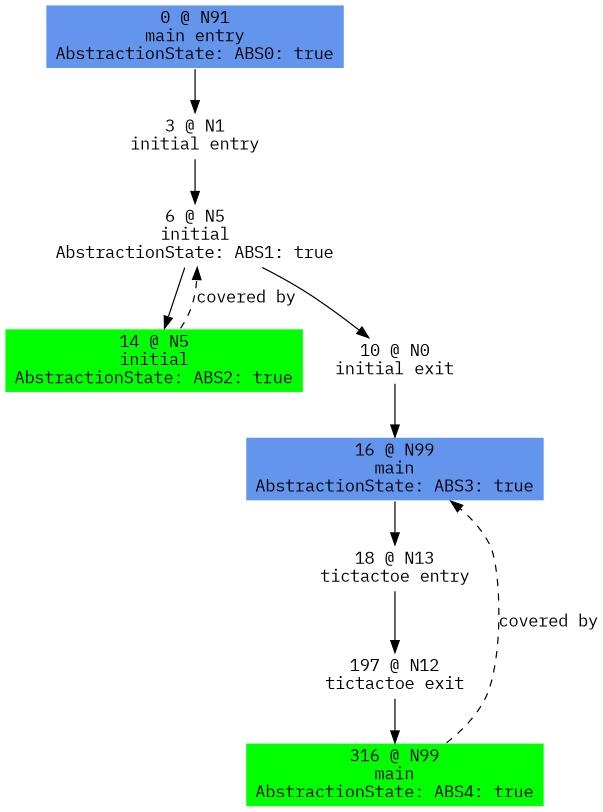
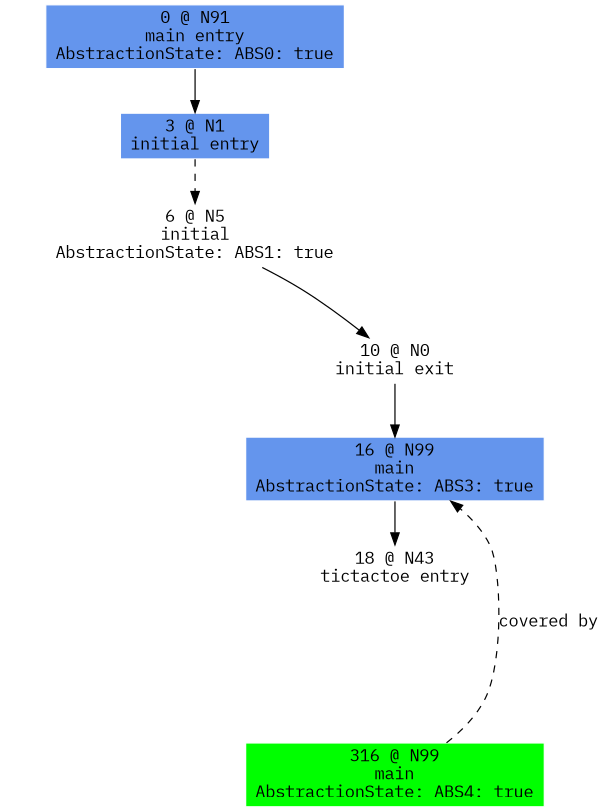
  digraph {
    fontname="IBM Plex Mono"
    node [color=white fontname="IBM Plex Mono" shape=box style=filled]
    edge [fontname="IBM Plex Mono"]
    n1 [fillcolor=cornflowerblue label="0 @ N91\nmain entry\nAbstractionState: ABS0: true\n"]
-   n2 [label="3 @ N1\ninitial entry\n"]
+   n2 [label="3 @ N1\ninitial entry\n" fillcolor=cornflowerblue]
    n3 [fillcolor=white label="6 @ N5\ninitial\nAbstractionState: ABS1: true\n"]
-   n4 [fillcolor=green label="14 @ N5\ninitial\nAbstractionState: ABS2: true\n"]
    n5 [label="10 @ N0\ninitial exit\n"]
    n6 [fillcolor=cornflowerblue label="16 @ N99\nmain\nAbstractionState: ABS3: true\n"]
-   n7 [label="18 @ N13\ntictactoe entry\n"]
-   n8 [label="197 @ N12\ntictactoe exit\n"]
+   n7 [label="18 @ N43\ntictactoe entry\n"]
    n9 [fillcolor=green label="316 @ N99\nmain\nAbstractionState: ABS4: true\n"]
    n1 -> n2
-   n2 -> n3
-   n3 -> n4
+   n2 -> n3 [style=dashed]
    n3 -> n5
-   n4 -> n3 [label="covered by" style=dashed weight=0]
    n5 -> n6
    n6 -> n7
-   n7 -> n8
-   n8 -> n9
    n9 -> n6 [label="covered by" style=dashed weight=0]
  }
